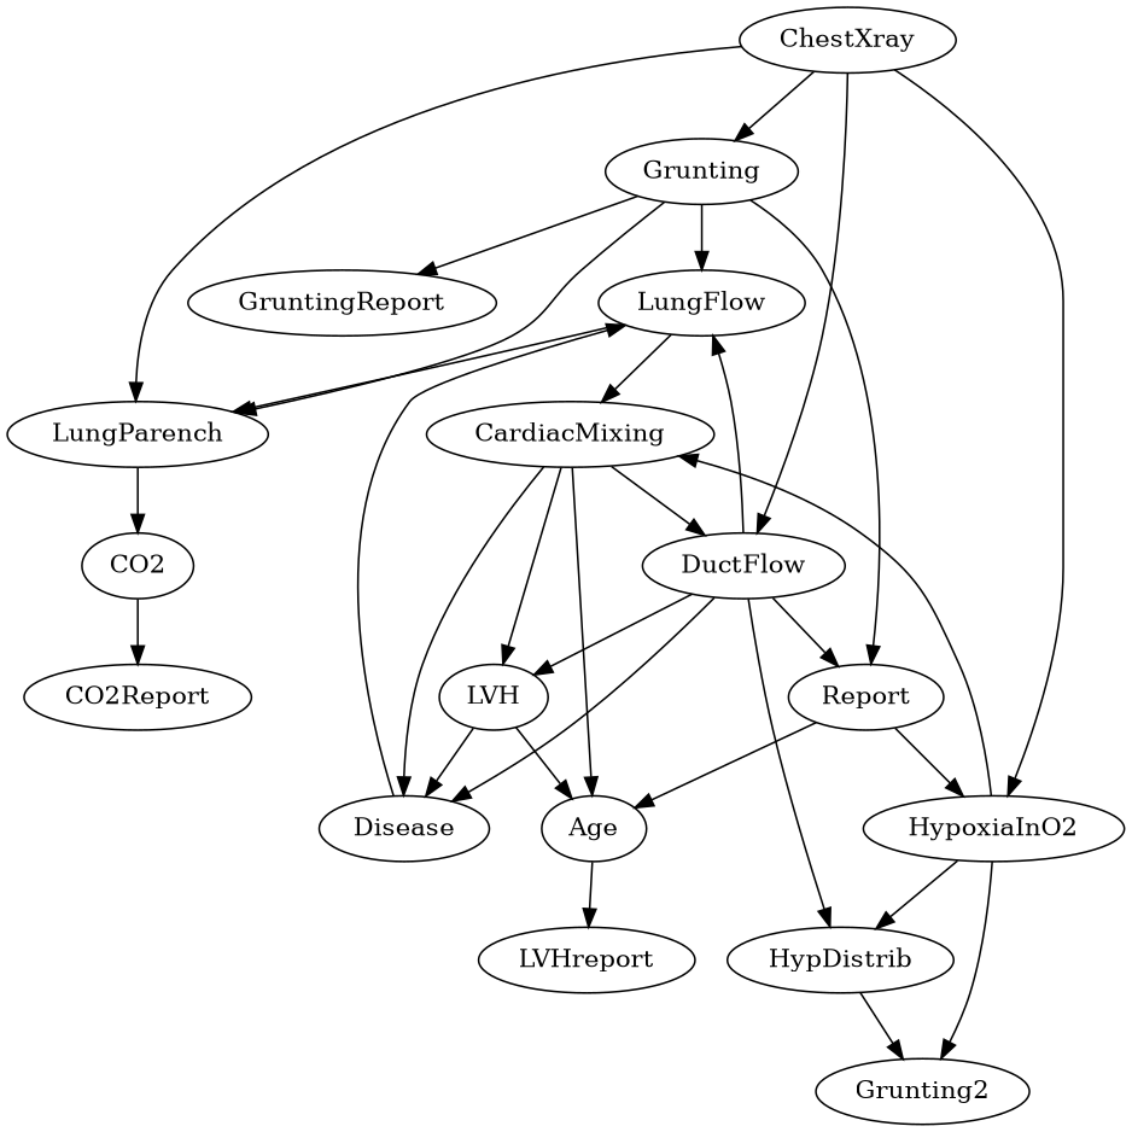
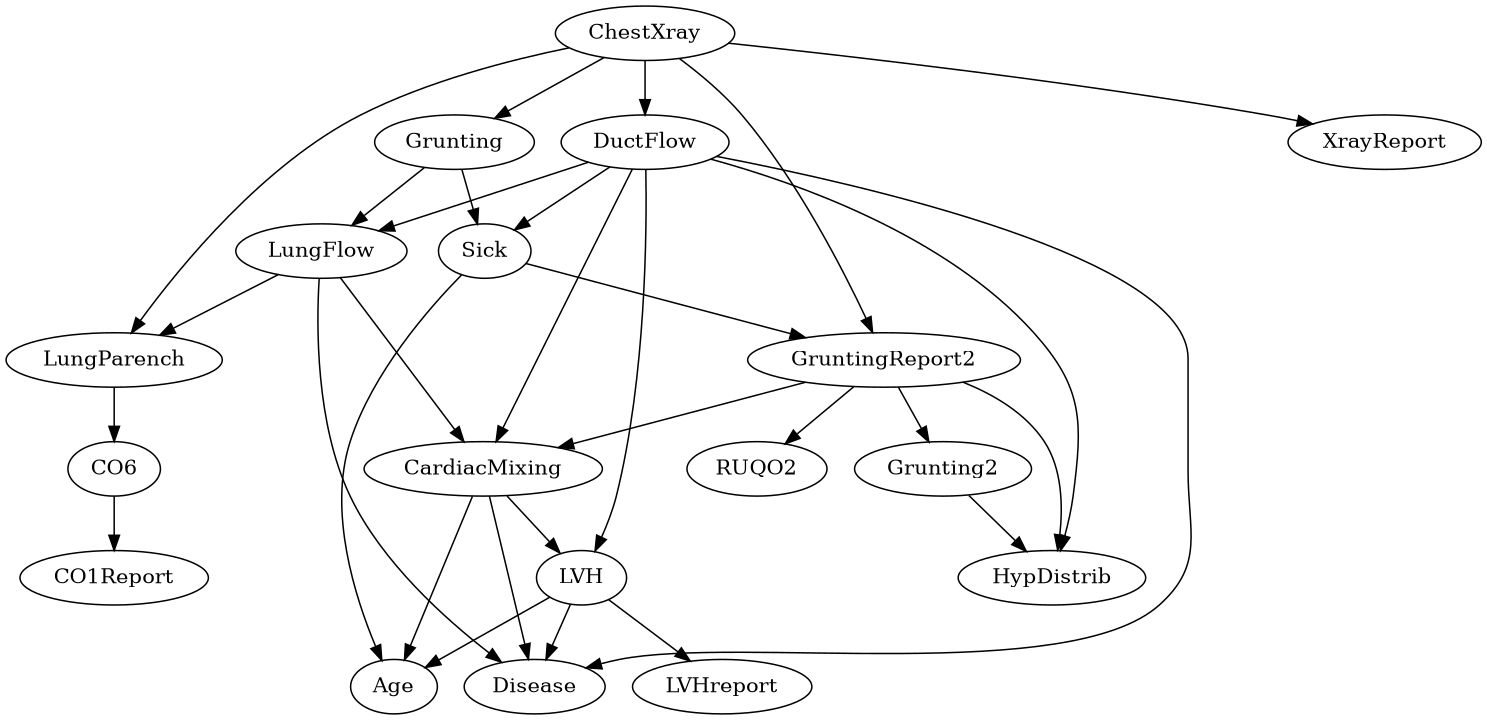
  digraph {
    ChestXray
    Grunting
    DuctFlow
    LungParench
-   HypoxiaInO2
+   HypoxiaInO2 [label=GruntingReport2]
+   XrayReport
    LungFlow
    CardiacMixing
    Disease
-   Sick [label=Report]
-   GruntingReport
+   Sick
    LVH
    HypDistrib
-   CO2
+   CO2 [label=CO6]
+   RUQO2
    n16 [label=Grunting2]
    Age
    LVHreport
-   CO2Report
+   CO2Report [label=CO1Report]
    ChestXray -> Grunting
    ChestXray -> DuctFlow
    ChestXray -> LungParench
    ChestXray -> HypoxiaInO2
-   Grunting -> LungParench
+   ChestXray -> XrayReport
    Grunting -> LungFlow
    Grunting -> Sick
-   Grunting -> GruntingReport
    DuctFlow -> LungFlow
-   CardiacMixing -> DuctFlow
+   DuctFlow -> CardiacMixing
    DuctFlow -> Disease
    DuctFlow -> Sick
    DuctFlow -> LVH
    DuctFlow -> HypDistrib
    LungParench -> CO2
    HypoxiaInO2 -> CardiacMixing
    HypoxiaInO2 -> HypDistrib
+   HypoxiaInO2 -> RUQO2
    HypoxiaInO2 -> n16
    LungFlow -> LungParench
    LungFlow -> CardiacMixing
-   Disease -> LungFlow
+   LungFlow -> Disease
    CardiacMixing -> Disease
    CardiacMixing -> LVH
    CardiacMixing -> Age
    Sick -> HypoxiaInO2
    Sick -> Age
    LVH -> Disease
    LVH -> Age
-   Age -> LVHreport
-   HypDistrib -> n16
+   LVH -> LVHreport
+   n16 -> HypDistrib
    CO2 -> CO2Report
  }
